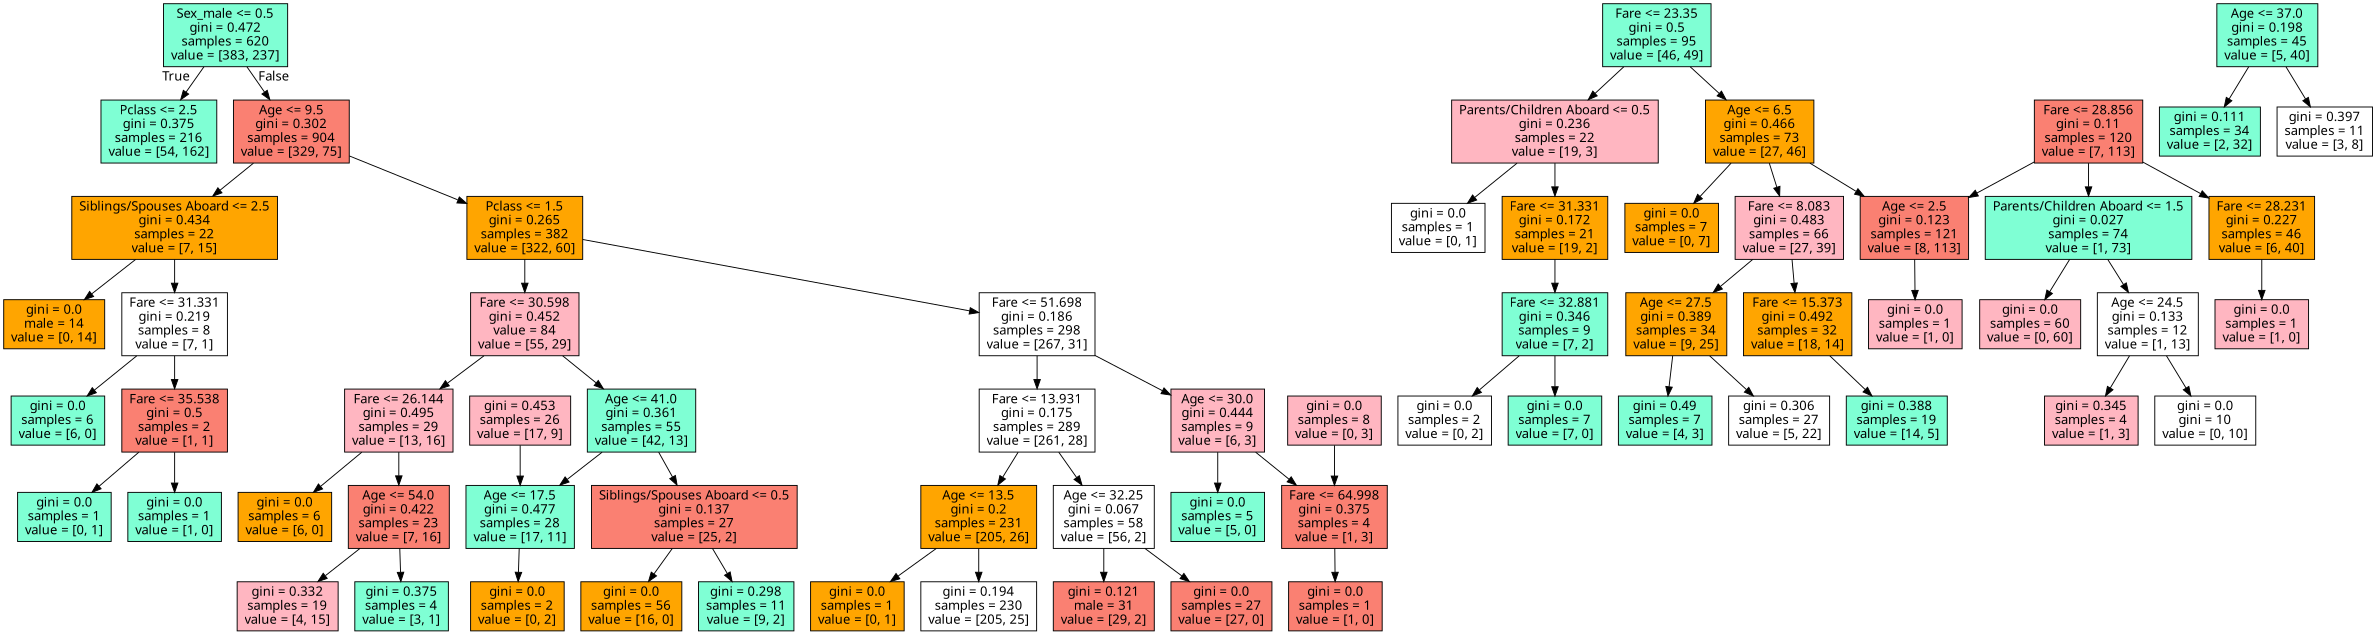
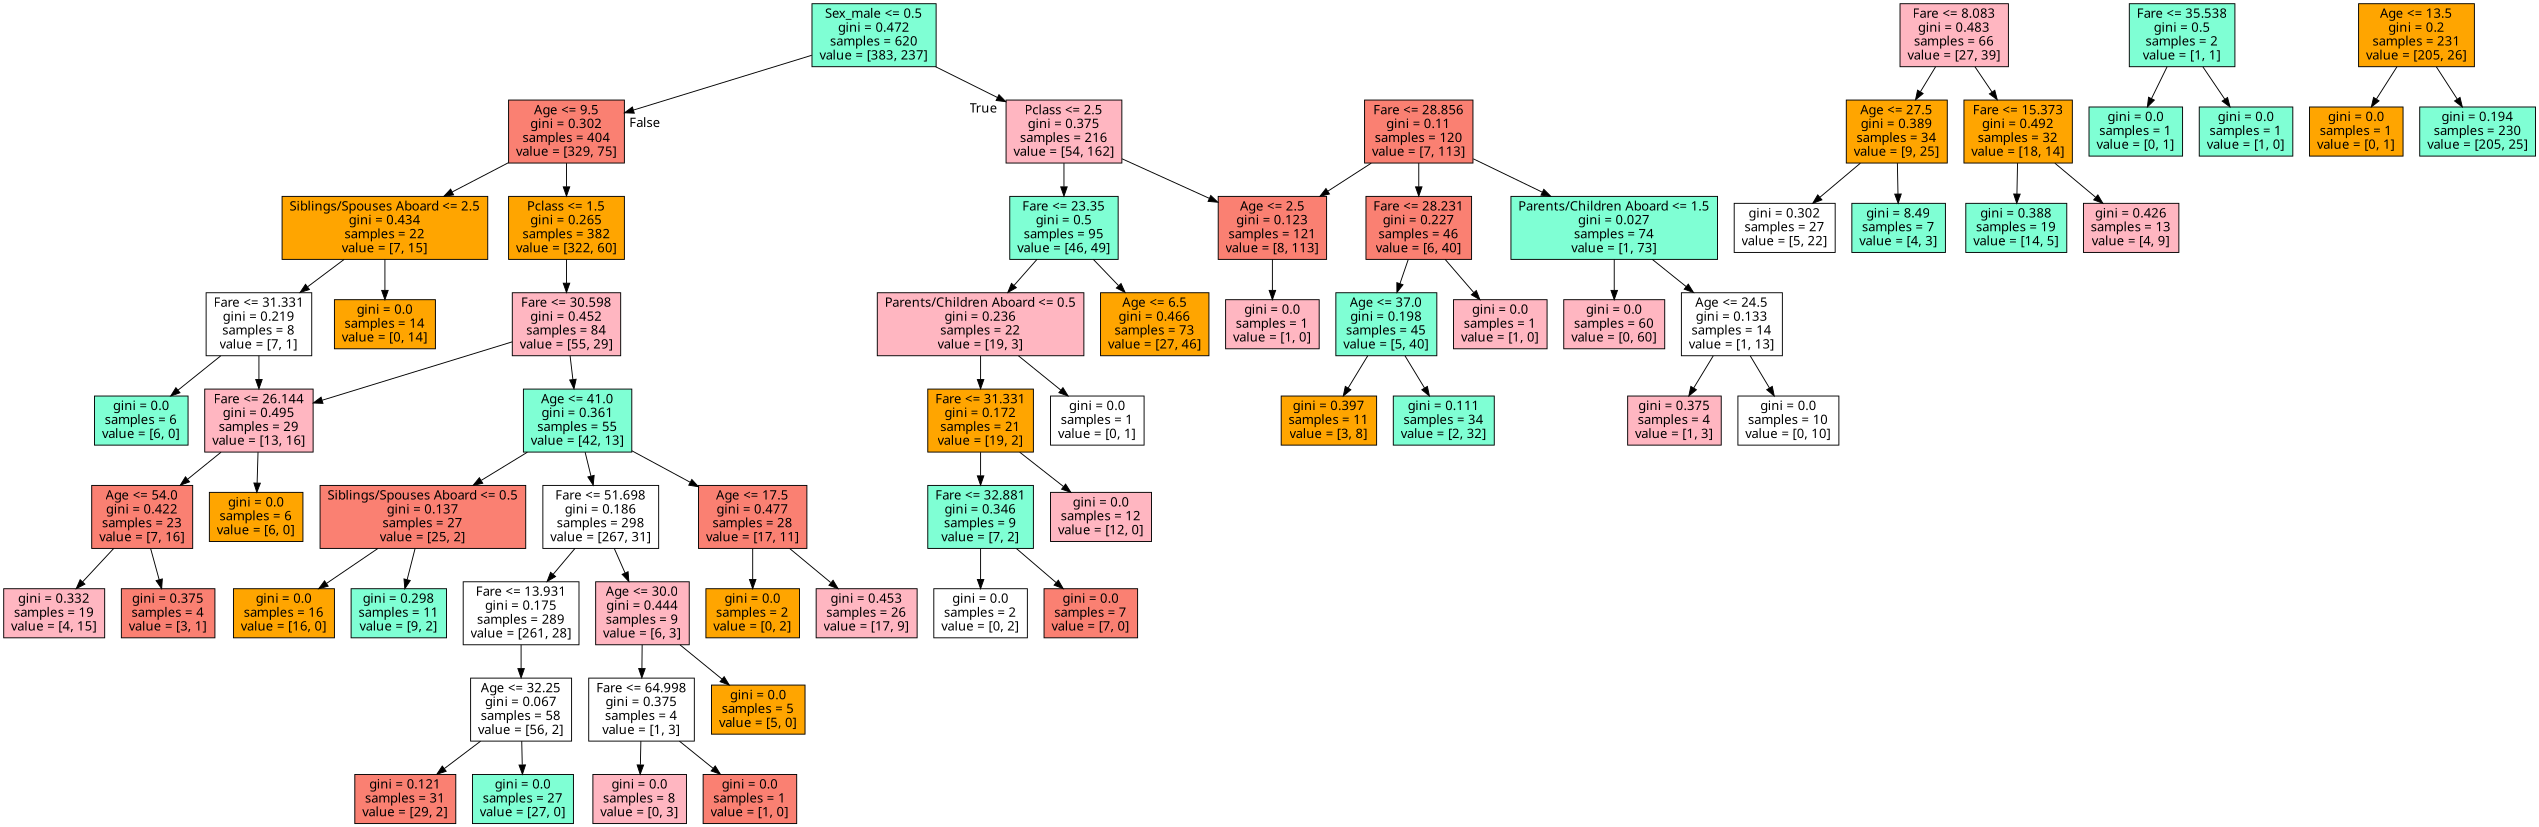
  digraph {
    fontname="Noto Sans"
    node [fillcolor=lightpink fontname="Noto Sans" shape=box style=filled]
    edge [fontname="Noto Sans"]
    n1 [fillcolor=aquamarine label="Sex_male <= 0.5\ngini = 0.472\nsamples = 620\nvalue = [383, 237]"]
-   n2 [fillcolor=aquamarine label="Pclass <= 2.5\ngini = 0.375\nsamples = 216\nvalue = [54, 162]"]
-   n3 [fillcolor=salmon label="Age <= 9.5\ngini = 0.302\nsamples = 904\nvalue = [329, 75]"]
+   n2 [label="Pclass <= 2.5\ngini = 0.375\nsamples = 216\nvalue = [54, 162]"]
+   n3 [fillcolor=salmon label="Age <= 9.5\ngini = 0.302\nsamples = 404\nvalue = [329, 75]"]
    n4 [fillcolor=salmon label="Age <= 2.5\ngini = 0.123\nsamples = 121\nvalue = [8, 113]"]
    n5 [fillcolor=aquamarine label="Fare <= 23.35\ngini = 0.5\nsamples = 95\nvalue = [46, 49]"]
    n6 [fillcolor=orange label="Siblings/Spouses Aboard <= 2.5\ngini = 0.434\nsamples = 22\nvalue = [7, 15]"]
    n7 [fillcolor=orange label="Pclass <= 1.5\ngini = 0.265\nsamples = 382\nvalue = [322, 60]"]
    n8 [label="gini = 0.0\nsamples = 1\nvalue = [1, 0]"]
    n9 [fillcolor=orange label="Age <= 6.5\ngini = 0.466\nsamples = 73\nvalue = [27, 46]"]
    n10 [label="Parents/Children Aboard <= 0.5\ngini = 0.236\nsamples = 22\nvalue = [19, 3]"]
    n11 [fillcolor=salmon label="Fare <= 28.856\ngini = 0.11\nsamples = 120\nvalue = [7, 113]"]
-   n12 [fillcolor=orange label="Fare <= 28.231\ngini = 0.227\nsamples = 46\nvalue = [6, 40]"]
+   n12 [fillcolor=salmon label="Fare <= 28.231\ngini = 0.227\nsamples = 46\nvalue = [6, 40]"]
    n13 [fillcolor=aquamarine label="Parents/Children Aboard <= 1.5\ngini = 0.027\nsamples = 74\nvalue = [1, 73]"]
    n14 [fillcolor=aquamarine label="Age <= 37.0\ngini = 0.198\nsamples = 45\nvalue = [5, 40]"]
    n15 [label="gini = 0.0\nsamples = 1\nvalue = [1, 0]"]
    n16 [label="gini = 0.0\nsamples = 60\nvalue = [0, 60]"]
-   n17 [fillcolor=white label="Age <= 24.5\ngini = 0.133\nsamples = 12\nvalue = [1, 13]"]
+   n17 [fillcolor=white label="Age <= 24.5\ngini = 0.133\nsamples = 14\nvalue = [1, 13]"]
    n18 [fillcolor=aquamarine label="gini = 0.111\nsamples = 34\nvalue = [2, 32]"]
-   n19 [fillcolor=white label="gini = 0.397\nsamples = 11\nvalue = [3, 8]"]
-   n20 [fillcolor=white label="gini = 0.0\ngini = 10\nvalue = [0, 10]"]
-   n21 [label="gini = 0.345\nsamples = 4\nvalue = [1, 3]"]
-   n22 [fillcolor=orange label="gini = 0.0\nsamples = 7\nvalue = [0, 7]"]
+   n19 [fillcolor=orange label="gini = 0.397\nsamples = 11\nvalue = [3, 8]"]
+   n20 [fillcolor=white label="gini = 0.0\nsamples = 10\nvalue = [0, 10]"]
+   n21 [label="gini = 0.375\nsamples = 4\nvalue = [1, 3]"]
    n23 [label="Fare <= 8.083\ngini = 0.483\nsamples = 66\nvalue = [27, 39]"]
    n24 [fillcolor=white label="gini = 0.0\nsamples = 1\nvalue = [0, 1]"]
    n25 [fillcolor=orange label="Fare <= 31.331\ngini = 0.172\nsamples = 21\nvalue = [19, 2]"]
    n26 [fillcolor=orange label="Age <= 27.5\ngini = 0.389\nsamples = 34\nvalue = [9, 25]"]
    n27 [fillcolor=orange label="Fare <= 15.373\ngini = 0.492\nsamples = 32\nvalue = [18, 14]"]
-   n28 [fillcolor=white label="gini = 0.306\nsamples = 27\nvalue = [5, 22]"]
-   n29 [fillcolor=aquamarine label="gini = 0.49\nsamples = 7\nvalue = [4, 3]"]
+   n28 [fillcolor=white label="gini = 0.302\nsamples = 27\nvalue = [5, 22]"]
+   n29 [fillcolor=aquamarine label="gini = 8.49\nsamples = 7\nvalue = [4, 3]"]
    n30 [fillcolor=aquamarine label="gini = 0.388\nsamples = 19\nvalue = [14, 5]"]
+   n31 [label="gini = 0.426\nsamples = 13\nvalue = [4, 9]"]
+   n32 [label="gini = 0.0\nsamples = 12\nvalue = [12, 0]"]
    n33 [fillcolor=aquamarine label="Fare <= 32.881\ngini = 0.346\nsamples = 9\nvalue = [7, 2]"]
    n34 [fillcolor=white label="gini = 0.0\nsamples = 2\nvalue = [0, 2]"]
-   n35 [fillcolor=aquamarine label="gini = 0.0\nsamples = 7\nvalue = [7, 0]"]
-   n36 [fillcolor=orange label="gini = 0.0\nmale = 14\nvalue = [0, 14]"]
+   n35 [fillcolor=salmon label="gini = 0.0\nsamples = 7\nvalue = [7, 0]"]
+   n36 [fillcolor=orange label="gini = 0.0\nsamples = 14\nvalue = [0, 14]"]
    n37 [fillcolor=white label="Fare <= 31.331\ngini = 0.219\nsamples = 8\nvalue = [7, 1]"]
-   n38 [label="Fare <= 30.598\ngini = 0.452\nvalue = 84\nvalue = [55, 29]"]
+   n38 [label="Fare <= 30.598\ngini = 0.452\nsamples = 84\nvalue = [55, 29]"]
    n39 [fillcolor=white label="Fare <= 51.698\ngini = 0.186\nsamples = 298\nvalue = [267, 31]"]
    n40 [fillcolor=aquamarine label="gini = 0.0\nsamples = 6\nvalue = [6, 0]"]
-   n41 [fillcolor=salmon label="Fare <= 35.538\ngini = 0.5\nsamples = 2\nvalue = [1, 1]"]
+   n41 [fillcolor=aquamarine label="Fare <= 35.538\ngini = 0.5\nsamples = 2\nvalue = [1, 1]"]
    n42 [fillcolor=aquamarine label="gini = 0.0\nsamples = 1\nvalue = [0, 1]"]
    n43 [fillcolor=aquamarine label="gini = 0.0\nsamples = 1\nvalue = [1, 0]"]
    n44 [label="Fare <= 26.144\ngini = 0.495\nsamples = 29\nvalue = [13, 16]"]
    n45 [fillcolor=aquamarine label="Age <= 41.0\ngini = 0.361\nsamples = 55\nvalue = [42, 13]"]
    n46 [fillcolor=white label="Fare <= 13.931\ngini = 0.175\nsamples = 289\nvalue = [261, 28]"]
    n47 [label="Age <= 30.0\ngini = 0.444\nsamples = 9\nvalue = [6, 3]"]
    n48 [fillcolor=orange label="gini = 0.0\nsamples = 6\nvalue = [6, 0]"]
    n49 [fillcolor=salmon label="Age <= 54.0\ngini = 0.422\nsamples = 23\nvalue = [7, 16]"]
-   n50 [fillcolor=aquamarine label="Age <= 17.5\ngini = 0.477\nsamples = 28\nvalue = [17, 11]"]
+   n50 [fillcolor=salmon label="Age <= 17.5\ngini = 0.477\nsamples = 28\nvalue = [17, 11]"]
    n51 [fillcolor=salmon label="Siblings/Spouses Aboard <= 0.5\ngini = 0.137\nsamples = 27\nvalue = [25, 2]"]
    n52 [label="gini = 0.332\nsamples = 19\nvalue = [4, 15]"]
-   n53 [fillcolor=aquamarine label="gini = 0.375\nsamples = 4\nvalue = [3, 1]"]
+   n53 [fillcolor=salmon label="gini = 0.375\nsamples = 4\nvalue = [3, 1]"]
    n54 [fillcolor=orange label="gini = 0.0\nsamples = 2\nvalue = [0, 2]"]
    n55 [label="gini = 0.453\nsamples = 26\nvalue = [17, 9]"]
-   n56 [fillcolor=orange label="gini = 0.0\nsamples = 56\nvalue = [16, 0]"]
+   n56 [fillcolor=orange label="gini = 0.0\nsamples = 16\nvalue = [16, 0]"]
    n57 [fillcolor=aquamarine label="gini = 0.298\nsamples = 11\nvalue = [9, 2]"]
    n58 [fillcolor=orange label="Age <= 13.5\ngini = 0.2\nsamples = 231\nvalue = [205, 26]"]
    n59 [fillcolor=white label="Age <= 32.25\ngini = 0.067\nsamples = 58\nvalue = [56, 2]"]
-   n60 [fillcolor=aquamarine label="gini = 0.0\nsamples = 5\nvalue = [5, 0]"]
-   n61 [fillcolor=salmon label="Fare <= 64.998\ngini = 0.375\nsamples = 4\nvalue = [1, 3]"]
+   n60 [fillcolor=orange label="gini = 0.0\nsamples = 5\nvalue = [5, 0]"]
+   n61 [fillcolor=white label="Fare <= 64.998\ngini = 0.375\nsamples = 4\nvalue = [1, 3]"]
    n62 [fillcolor=orange label="gini = 0.0\nsamples = 1\nvalue = [0, 1]"]
-   n63 [fillcolor=white label="gini = 0.194\nsamples = 230\nvalue = [205, 25]"]
-   n64 [fillcolor=salmon label="gini = 0.121\nmale = 31\nvalue = [29, 2]"]
-   n65 [fillcolor=salmon label="gini = 0.0\nsamples = 27\nvalue = [27, 0]"]
+   n63 [fillcolor=aquamarine label="gini = 0.194\nsamples = 230\nvalue = [205, 25]"]
+   n64 [fillcolor=salmon label="gini = 0.121\nsamples = 31\nvalue = [29, 2]"]
+   n65 [fillcolor=aquamarine label="gini = 0.0\nsamples = 27\nvalue = [27, 0]"]
    n66 [label="gini = 0.0\nsamples = 8\nvalue = [0, 3]"]
    n67 [fillcolor=salmon label="gini = 0.0\nsamples = 1\nvalue = [1, 0]"]
    n1 -> n2 [headlabel=True labelangle=45 labeldistance=2.5]
    n1 -> n3 [headlabel=False labelangle=-45 labeldistance=2.5]
-   n9 -> n4
+   n2 -> n4
+   n2 -> n5
    n3 -> n6
    n3 -> n7
    n4 -> n8
    n5 -> n9
    n5 -> n10
    n6 -> n36
    n6 -> n37
    n7 -> n38
-   n7 -> n39
-   n9 -> n22
-   n9 -> n23
+   n45 -> n39
    n10 -> n24
    n10 -> n25
    n11 -> n4
    n11 -> n12
    n11 -> n13
+   n12 -> n14
    n12 -> n15
    n13 -> n16
    n13 -> n17
    n14 -> n18
    n14 -> n19
    n17 -> n20
    n17 -> n21
    n23 -> n26
    n23 -> n27
+   n25 -> n32
    n25 -> n33
    n26 -> n28
    n26 -> n29
    n27 -> n30
+   n27 -> n31
    n33 -> n34
    n33 -> n35
    n37 -> n40
-   n37 -> n41
+   n37 -> n44
    n38 -> n44
    n38 -> n45
    n39 -> n46
    n39 -> n47
    n41 -> n42
    n41 -> n43
    n44 -> n48
    n44 -> n49
    n45 -> n50
    n45 -> n51
-   n46 -> n58
    n46 -> n59
    n47 -> n60
    n47 -> n61
    n49 -> n52
    n49 -> n53
    n50 -> n54
-   n55 -> n50
+   n50 -> n55
    n51 -> n56
    n51 -> n57
    n58 -> n62
    n58 -> n63
    n59 -> n64
    n59 -> n65
-   n66 -> n61
+   n61 -> n66
    n61 -> n67
  }
